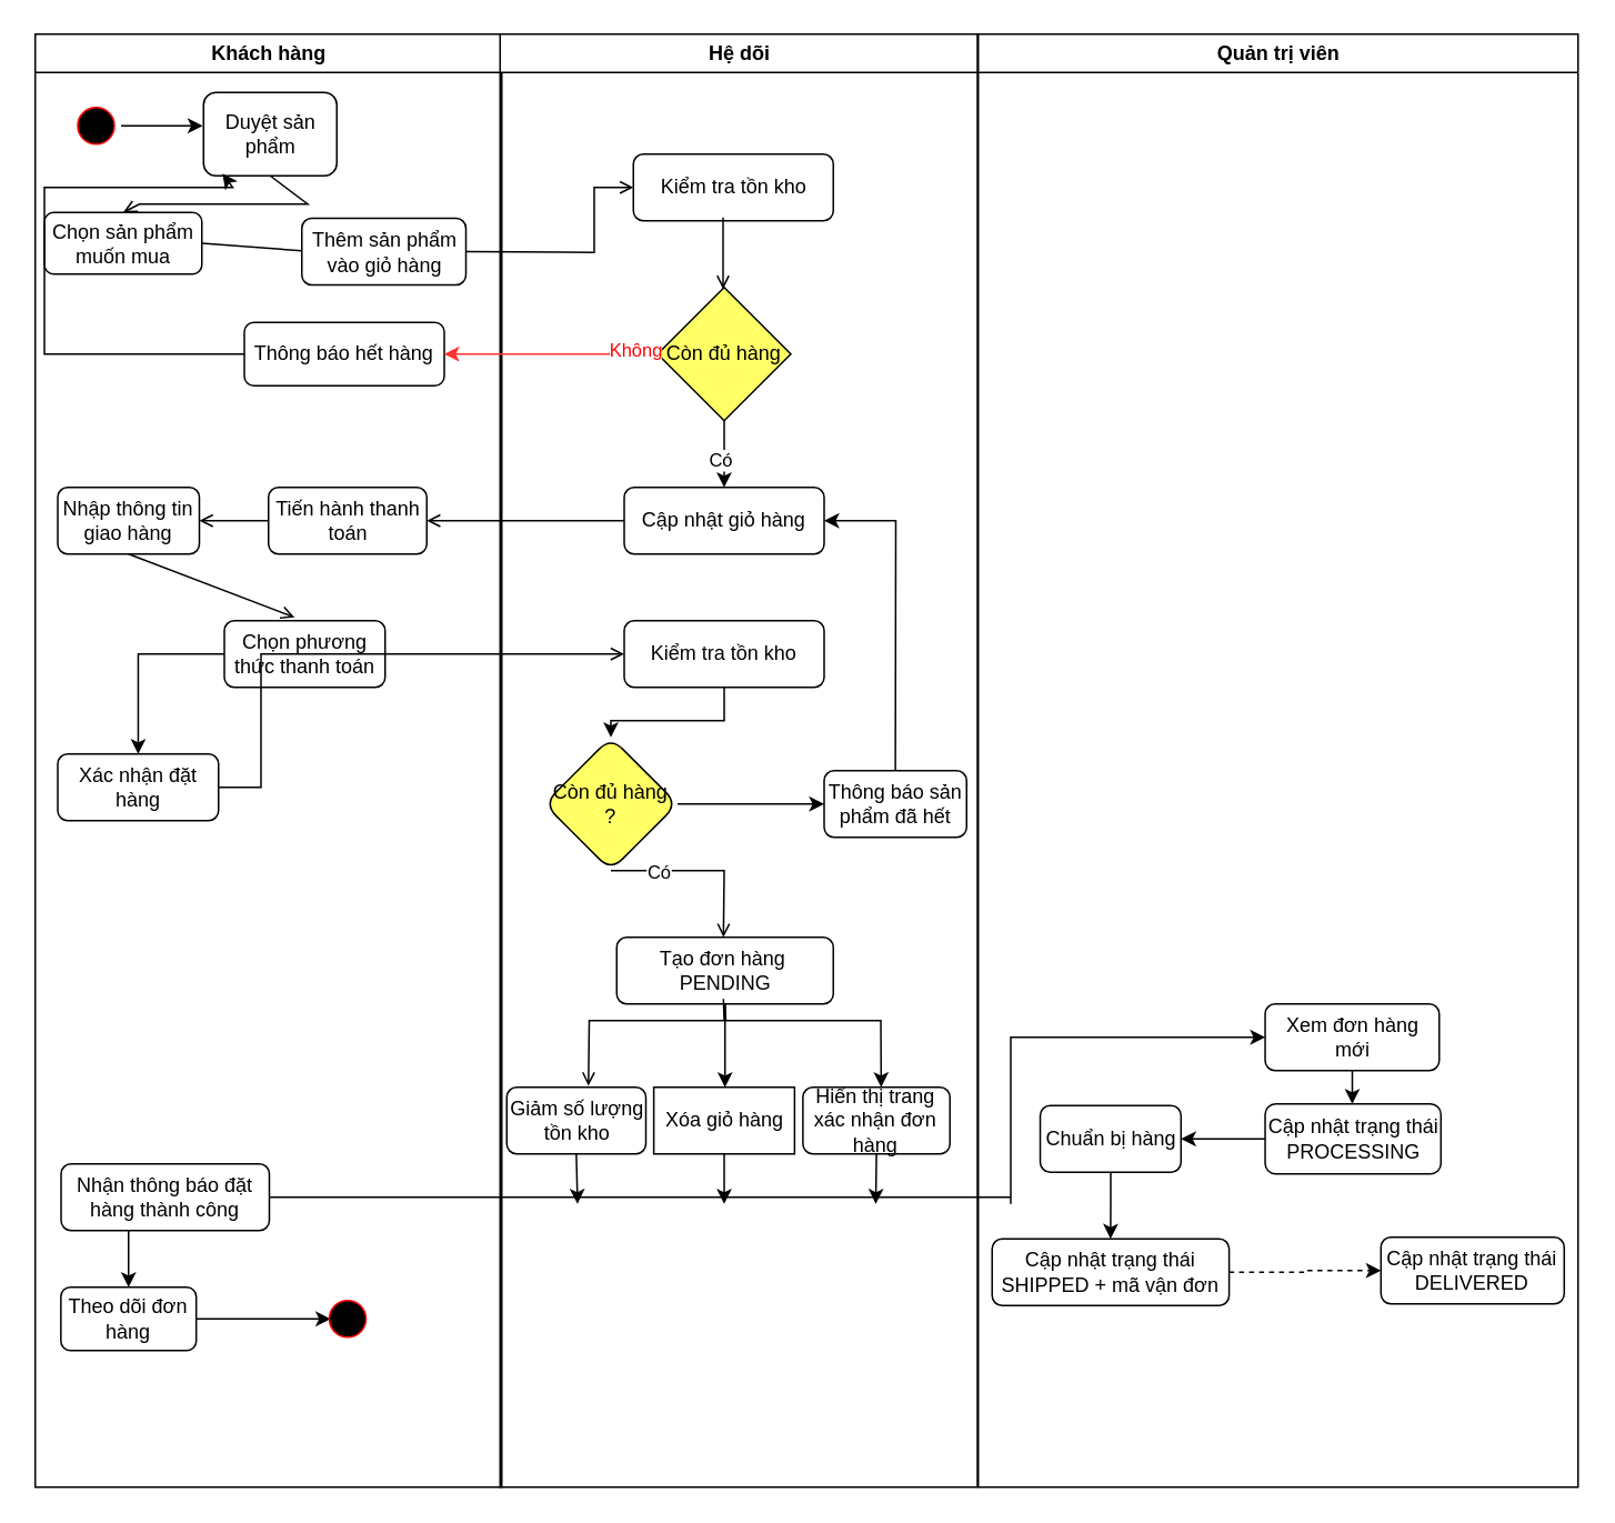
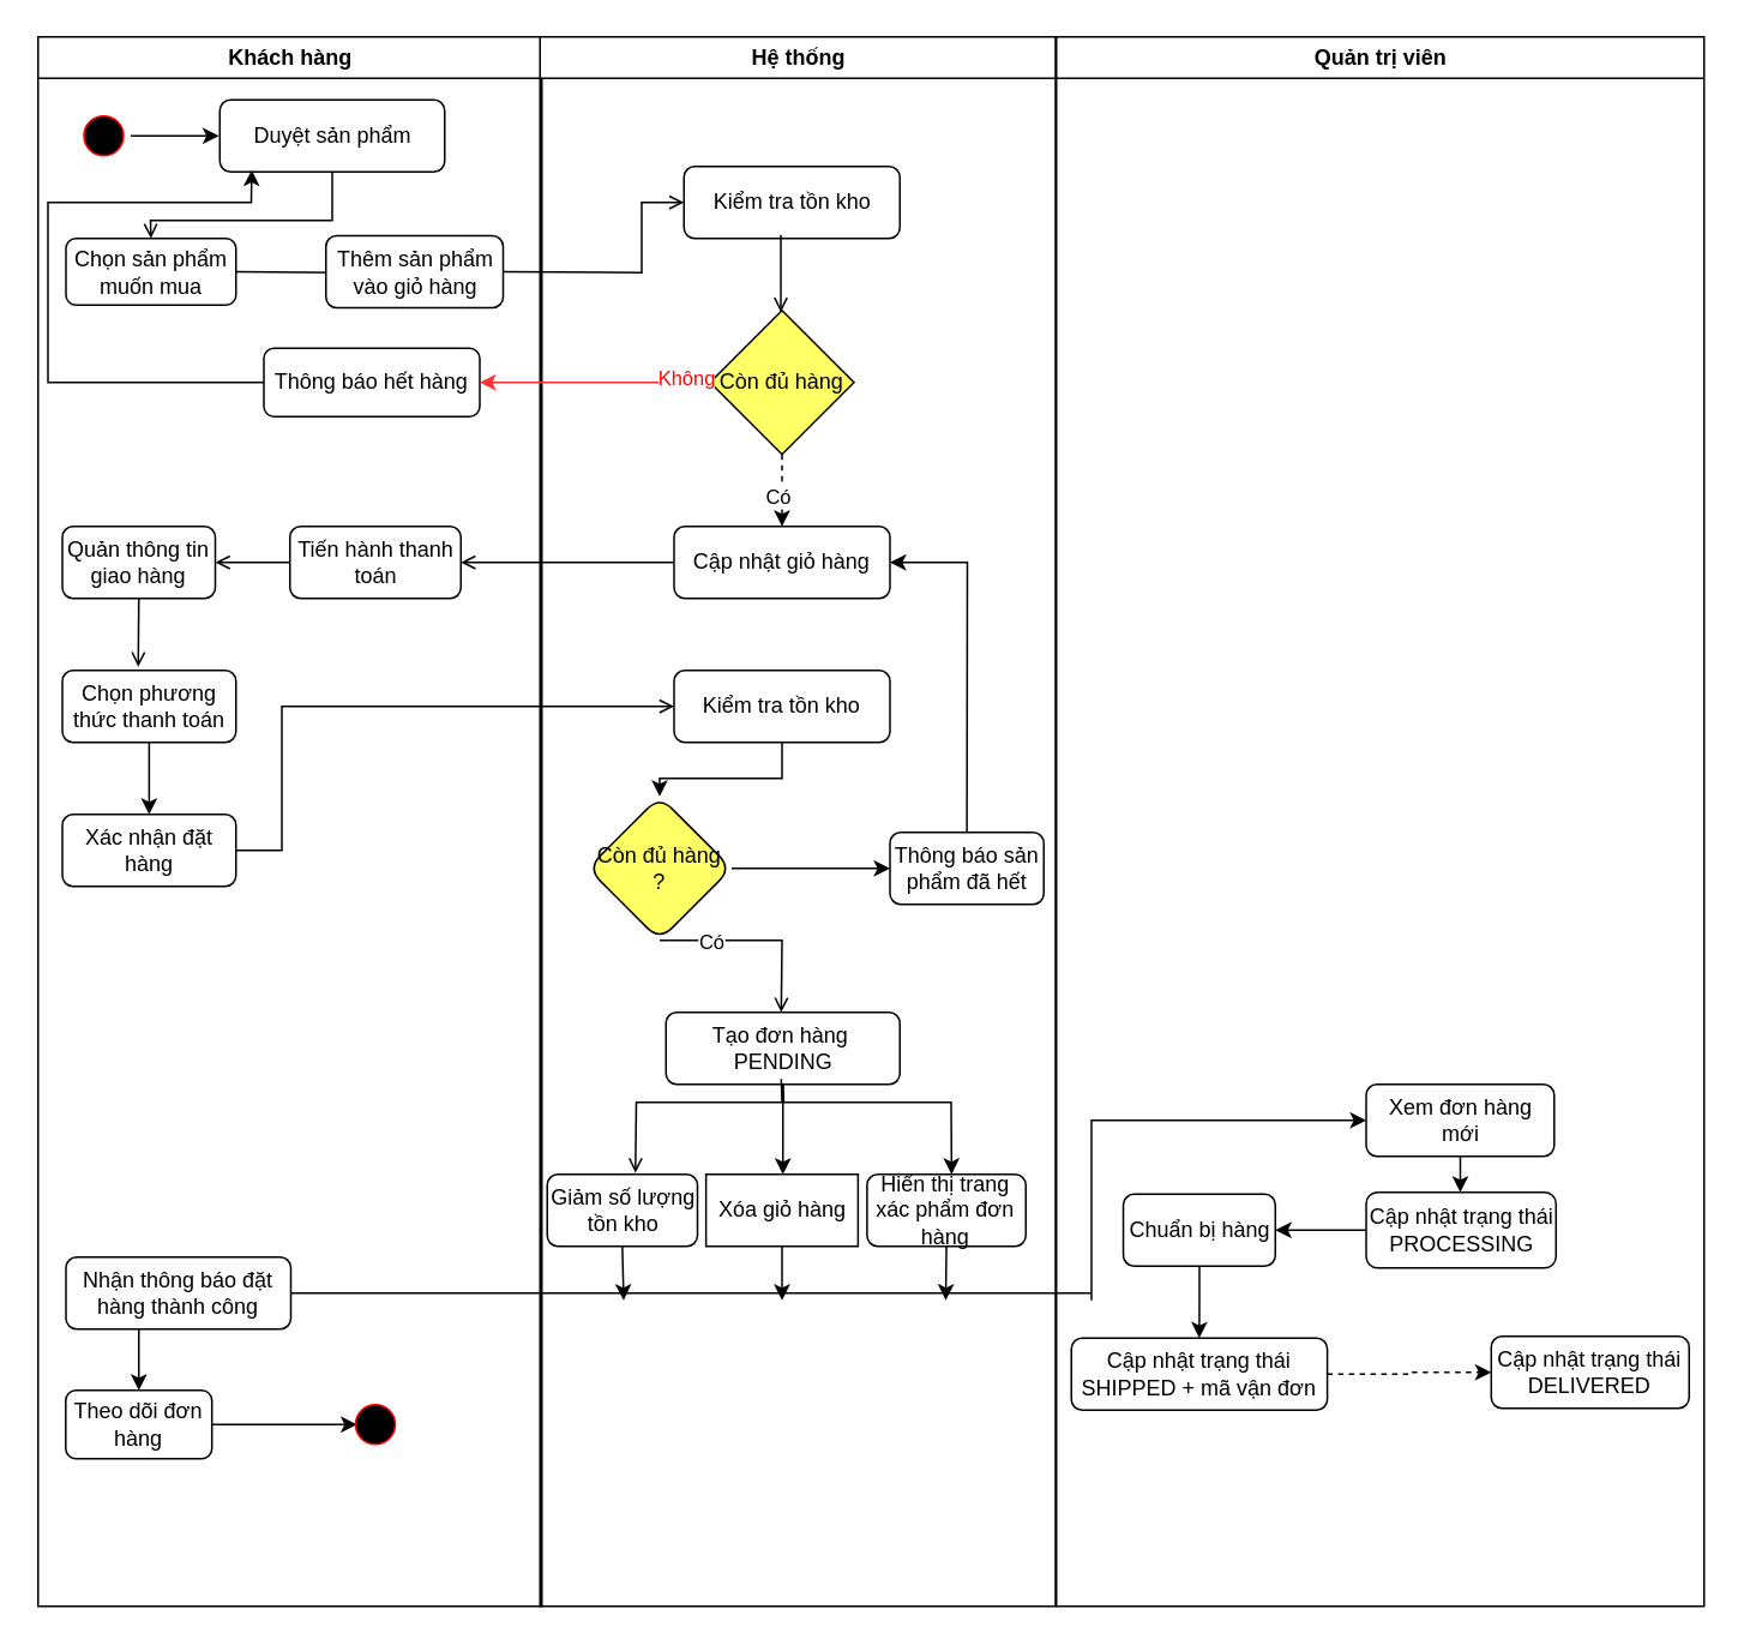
  <mxCell id="0" />
  <mxCell id="1" parent="0" />
  <mxCell id="2" value="Khách hàng" style="swimlane;whiteSpace=wrap" parent="1" vertex="1"><mxGeometry x="20.5" y="20" width="280" height="872" as="geometry" /></mxCell>
  <mxCell id="3" value="" style="edgeStyle=orthogonalEdgeStyle;rounded=0;orthogonalLoop=1;jettySize=auto;html=1;" parent="2" source="4" edge="1"><mxGeometry relative="1" as="geometry"><mxPoint x="100.5" y="55" as="targetPoint" /></mxGeometry></mxCell>
  <mxCell id="4" value="" style="ellipse;shape=startState;fillColor=#000000;strokeColor=#ff0000;" parent="2" vertex="1"><mxGeometry x="21.5" y="40" width="30" height="30" as="geometry" /></mxCell>
  <mxCell id="5" value="" style="endArrow=open;strokeColor=#000000;endFill=1;rounded=0;exitX=0.5;exitY=1;exitDx=0;exitDy=0;entryX=0.5;entryY=0;entryDx=0;entryDy=0;" parent="2" source="7" target="8" edge="1"><mxGeometry relative="1" as="geometry"><mxPoint x="160.66" y="86" as="sourcePoint" /><mxPoint x="161.16" y="118" as="targetPoint" /><Array as="points"><mxPoint x="163.5" y="102" /><mxPoint x="62.5" y="102" /></Array></mxGeometry></mxCell>
  <mxCell id="6" value="" style="endArrow=open;strokeColor=#000000;endFill=1;rounded=0;exitX=1;exitY=0.5;exitDx=0;exitDy=0;" parent="2" source="8" edge="1"><mxGeometry relative="1" as="geometry"><mxPoint x="163.16" y="155" as="sourcePoint" /><mxPoint x="173.5" y="131" as="targetPoint" /></mxGeometry></mxCell>
- <mxCell id="7" value="Duyệt sản phẩm" style="rounded=1;whiteSpace=wrap;html=1;" parent="2" vertex="1"><mxGeometry x="101" y="35" width="80" height="50" as="geometry" /></mxCell>
- <mxCell id="8" value="Chọn sản phẩm muốn mua" style="rounded=1;whiteSpace=wrap;html=1;" parent="2" vertex="1"><mxGeometry x="5.5" y="107" width="94.5" height="37" as="geometry" /></mxCell>
+ <mxCell id="7" value="Duyệt sản phẩm" style="rounded=1;whiteSpace=wrap;html=1;" parent="2" vertex="1"><mxGeometry x="101" y="35" width="125" height="40" as="geometry" /></mxCell>
+ <mxCell id="8" value="Chọn sản phẩm muốn mua" style="rounded=1;whiteSpace=wrap;html=1;" parent="2" vertex="1"><mxGeometry x="15.5" y="112" width="94.5" height="37" as="geometry" /></mxCell>
  <mxCell id="9" value="Thêm sản phẩm vào giỏ hàng" style="rounded=1;whiteSpace=wrap;html=1;" parent="2" vertex="1"><mxGeometry x="160" y="110.5" width="98.5" height="40" as="geometry" /></mxCell>
  <mxCell id="10" value="Tiến hành thanh toán" style="rounded=1;whiteSpace=wrap;html=1;" parent="2" vertex="1"><mxGeometry x="140" y="272" width="95" height="40" as="geometry" /></mxCell>
- <mxCell id="11" value="Nhập thông tin giao hàng" style="rounded=1;whiteSpace=wrap;html=1;" parent="2" vertex="1"><mxGeometry x="13.5" y="272" width="85" height="40" as="geometry" /></mxCell>
+ <mxCell id="11" value="Quản thông tin giao hàng" style="rounded=1;whiteSpace=wrap;html=1;" parent="2" vertex="1"><mxGeometry x="13.5" y="272" width="85" height="40" as="geometry" /></mxCell>
  <mxCell id="12" value="" style="endArrow=open;strokeColor=#000000;endFill=1;rounded=0;exitX=0;exitY=0.5;exitDx=0;exitDy=0;entryX=1;entryY=0.5;entryDx=0;entryDy=0;" parent="2" source="10" target="11" edge="1"><mxGeometry relative="1" as="geometry"><mxPoint x="163.16" y="395" as="sourcePoint" /><mxPoint x="105.5" y="292" as="targetPoint" /></mxGeometry></mxCell>
  <mxCell id="13" value="" style="edgeStyle=orthogonalEdgeStyle;rounded=0;orthogonalLoop=1;jettySize=auto;html=1;" parent="2" source="14" target="18" edge="1"><mxGeometry relative="1" as="geometry" /></mxCell>
- <mxCell id="14" value="Chọn phương thức thanh toán" style="rounded=1;whiteSpace=wrap;html=1;" parent="2" vertex="1"><mxGeometry x="113.5" y="352" width="96.5" height="40" as="geometry" /></mxCell>
+ <mxCell id="14" value="Chọn phương thức thanh toán" style="rounded=1;whiteSpace=wrap;html=1;" parent="2" vertex="1"><mxGeometry x="13.5" y="352" width="96.5" height="40" as="geometry" /></mxCell>
  <mxCell id="15" value="" style="endArrow=open;strokeColor=#000000;endFill=1;rounded=0;exitX=0.5;exitY=1;exitDx=0;exitDy=0;entryX=0.437;entryY=-0.05;entryDx=0;entryDy=0;entryPerimeter=0;" parent="2" source="11" target="14" edge="1"><mxGeometry relative="1" as="geometry"><mxPoint x="163.16" y="473" as="sourcePoint" /><mxPoint x="163.66" y="515" as="targetPoint" /></mxGeometry></mxCell>
  <mxCell id="16" value="Thông báo hết hàng" style="rounded=1;whiteSpace=wrap;html=1;fillColor=#FFFFFF;" parent="2" vertex="1"><mxGeometry x="125.5" y="173" width="120" height="38" as="geometry" /></mxCell>
  <mxCell id="17" value="" style="endArrow=classic;html=1;rounded=0;exitX=0;exitY=0.5;exitDx=0;exitDy=0;entryX=0.142;entryY=0.973;entryDx=0;entryDy=0;entryPerimeter=0;" parent="2" source="16" target="7" edge="1"><mxGeometry width="50" height="50" relative="1" as="geometry"><mxPoint x="401.5" y="277" as="sourcePoint" /><mxPoint x="451.5" y="227" as="targetPoint" /><Array as="points"><mxPoint x="5.5" y="192" /><mxPoint x="5.5" y="92" /><mxPoint x="118.5" y="92" /></Array></mxGeometry></mxCell>
  <mxCell id="18" value="Xác nhận đặt hàng" style="rounded=1;whiteSpace=wrap;html=1;" parent="2" vertex="1"><mxGeometry x="13.5" y="432" width="96.5" height="40" as="geometry" /></mxCell>
  <mxCell id="19" value="" style="edgeStyle=orthogonalEdgeStyle;rounded=0;orthogonalLoop=1;jettySize=auto;html=1;exitX=0.324;exitY=0.85;exitDx=0;exitDy=0;exitPerimeter=0;" parent="2" source="20" edge="1"><mxGeometry relative="1" as="geometry"><mxPoint x="55.5" y="722" as="sourcePoint" /><mxPoint x="56.019" y="752" as="targetPoint" /></mxGeometry></mxCell>
  <mxCell id="20" value="Nhận thông báo đặt hàng thành công" style="rounded=1;whiteSpace=wrap;html=1;" parent="2" vertex="1"><mxGeometry x="15.5" y="678" width="125" height="40" as="geometry" /></mxCell>
  <mxCell id="21" value="" style="edgeStyle=orthogonalEdgeStyle;rounded=0;orthogonalLoop=1;jettySize=auto;html=1;" parent="2" source="22" edge="1"><mxGeometry relative="1" as="geometry"><mxPoint x="177.255" y="771" as="targetPoint" /></mxGeometry></mxCell>
  <mxCell id="22" value="Theo dõi đơn hàng" style="whiteSpace=wrap;html=1;rounded=1;" parent="2" vertex="1"><mxGeometry x="15.38" y="752" width="81.25" height="38" as="geometry" /></mxCell>
  <mxCell id="23" value="" style="ellipse;shape=startState;fillColor=#000000;strokeColor=#ff0000;" parent="2" vertex="1"><mxGeometry x="172.5" y="756" width="30" height="30" as="geometry" /></mxCell>
- <mxCell id="24" value="Hệ dõi" style="swimlane;whiteSpace=wrap" parent="1" vertex="1"><mxGeometry x="299.5" y="20" width="286.5" height="872" as="geometry" /></mxCell>
+ <mxCell id="24" value="Hệ thống" style="swimlane;whiteSpace=wrap" parent="1" vertex="1"><mxGeometry x="299.5" y="20" width="286.5" height="872" as="geometry" /></mxCell>
  <mxCell id="25" value="Kiểm tra tồn kho" style="rounded=1;whiteSpace=wrap;html=1;" parent="24" vertex="1"><mxGeometry x="80" y="72" width="120" height="40" as="geometry" /></mxCell>
  <mxCell id="26" value="" style="endArrow=open;strokeColor=#000000;endFill=1;rounded=0;exitX=0.5;exitY=1;exitDx=0;exitDy=0;entryX=0.5;entryY=0;entryDx=0;entryDy=0;" parent="24" edge="1"><mxGeometry relative="1" as="geometry"><mxPoint x="133.83" y="110" as="sourcePoint" /><mxPoint x="133.83" y="153" as="targetPoint" /></mxGeometry></mxCell>
  <mxCell id="27" value="Cập nhật giỏ hàng" style="rounded=1;whiteSpace=wrap;html=1;" parent="24" vertex="1"><mxGeometry x="74.5" y="272" width="120" height="40" as="geometry" /></mxCell>
  <mxCell id="28" value="" style="edgeStyle=orthogonalEdgeStyle;rounded=0;orthogonalLoop=1;jettySize=auto;html=1;" parent="24" source="29" target="41" edge="1"><mxGeometry relative="1" as="geometry" /></mxCell>
  <mxCell id="29" value="Kiểm tra tồn kho" style="rounded=1;whiteSpace=wrap;html=1;" parent="24" vertex="1"><mxGeometry x="74.5" y="352" width="120" height="40" as="geometry" /></mxCell>
  <mxCell id="30" value="" style="edgeStyle=orthogonalEdgeStyle;rounded=0;orthogonalLoop=1;jettySize=auto;html=1;" parent="24" source="31" target="33" edge="1"><mxGeometry relative="1" as="geometry"><Array as="points"><mxPoint x="135" y="592" /><mxPoint x="135" y="592" /></Array></mxGeometry></mxCell>
  <mxCell id="31" value="Tạo đơn hàng&amp;nbsp; PENDING" style="rounded=1;whiteSpace=wrap;html=1;" parent="24" vertex="1"><mxGeometry x="70" y="542" width="130" height="40" as="geometry" /></mxCell>
  <mxCell id="32" value="Giảm số lượng tồn kho" style="rounded=1;whiteSpace=wrap;html=1;" parent="24" vertex="1"><mxGeometry x="4" y="632" width="83.5" height="40" as="geometry" /></mxCell>
  <mxCell id="33" value="Xóa giỏ hàng" style="whiteSpace=wrap;html=1;rounded=0;" parent="24" vertex="1"><mxGeometry x="92.25" y="632" width="84.5" height="40" as="geometry" /></mxCell>
  <mxCell id="34" value="" style="endArrow=open;strokeColor=#000000;endFill=1;rounded=0;exitX=0.5;exitY=1;exitDx=0;exitDy=0;entryX=0.5;entryY=0;entryDx=0;entryDy=0;" parent="24" edge="1" source="41"><mxGeometry relative="1" as="geometry"><mxPoint x="134.05" y="499" as="sourcePoint" /><mxPoint x="134.05" y="542" as="targetPoint" /><Array as="points"><mxPoint x="134.5" y="502" /></Array></mxGeometry></mxCell>
  <mxCell id="35" value="Có" style="edgeLabel;html=1;align=center;verticalAlign=middle;resizable=0;points=[];" parent="34" vertex="1" connectable="0"><mxGeometry x="-0.474" relative="1" as="geometry"><mxPoint as="offset" /></mxGeometry></mxCell>
  <mxCell id="36" value="" style="endArrow=open;strokeColor=#000000;endFill=1;rounded=0;exitX=0.5;exitY=1;exitDx=0;exitDy=0;entryX=0.587;entryY=-0.021;entryDx=0;entryDy=0;entryPerimeter=0;" parent="24" target="32" edge="1"><mxGeometry relative="1" as="geometry"><mxPoint x="134.05" y="579" as="sourcePoint" /><mxPoint x="134.05" y="622" as="targetPoint" /><Array as="points"><mxPoint x="134.5" y="592" /><mxPoint x="53.5" y="592" /></Array></mxGeometry></mxCell>
- <mxCell id="37" value="Hiển thị trang xác nhận đơn hàng" style="rounded=1;whiteSpace=wrap;html=1;" parent="24" vertex="1"><mxGeometry x="181.75" y="632" width="88.25" height="40" as="geometry" /></mxCell>
- <mxCell id="38" value="" style="edgeStyle=orthogonalEdgeStyle;rounded=0;orthogonalLoop=1;jettySize=auto;html=1;fillColor=#FF3333;strokeColor=#000000;" parent="24" source="40" target="27" edge="1"><mxGeometry relative="1" as="geometry" /></mxCell>
+ <mxCell id="37" value="Hiển thị trang xác phẩm đơn hàng" style="rounded=1;whiteSpace=wrap;html=1;" parent="24" vertex="1"><mxGeometry x="181.75" y="632" width="88.25" height="40" as="geometry" /></mxCell>
+ <mxCell id="38" value="" style="edgeStyle=orthogonalEdgeStyle;rounded=0;orthogonalLoop=1;jettySize=auto;html=1;fillColor=#FF3333;strokeColor=#000000;dashed=1;" parent="24" source="40" target="27" edge="1"><mxGeometry relative="1" as="geometry" /></mxCell>
  <mxCell id="39" value="Có" style="edgeLabel;html=1;align=center;verticalAlign=middle;resizable=0;points=[];" parent="38" vertex="1" connectable="0"><mxGeometry x="0.165" y="-3" relative="1" as="geometry"><mxPoint as="offset" /></mxGeometry></mxCell>
  <mxCell id="40" value="Còn đủ hàng" style="rhombus;whiteSpace=wrap;html=1;fillColor=#FFFF66;" parent="24" vertex="1"><mxGeometry x="94.5" y="152" width="80" height="80" as="geometry" /></mxCell>
  <mxCell id="41" value="Còn đủ hàng ?" style="rhombus;whiteSpace=wrap;html=1;rounded=1;fillColor=#FFFF66;" parent="24" vertex="1"><mxGeometry x="26.5" y="422" width="80" height="80" as="geometry" /></mxCell>
  <mxCell id="42" value="" style="endArrow=classic;html=1;rounded=0;exitX=0.5;exitY=1;exitDx=0;exitDy=0;entryX=0.5;entryY=0;entryDx=0;entryDy=0;" parent="24" source="31" edge="1"><mxGeometry width="50" height="50" relative="1" as="geometry"><mxPoint x="236.5" y="602" as="sourcePoint" /><mxPoint x="228.75" y="632" as="targetPoint" /><Array as="points"><mxPoint x="135.5" y="592" /><mxPoint x="228.5" y="592" /></Array></mxGeometry></mxCell>
  <mxCell id="43" value="" style="endArrow=none;html=1;rounded=0;entryX=1;entryY=0.5;entryDx=0;entryDy=0;" parent="24" target="20" edge="1"><mxGeometry width="50" height="50" relative="1" as="geometry"><mxPoint x="306.5" y="698" as="sourcePoint" /><mxPoint x="-80" y="758" as="targetPoint" /><Array as="points"><mxPoint x="-40" y="698" /></Array></mxGeometry></mxCell>
  <mxCell id="44" value="Thông báo sản phẩm đã hết" style="rounded=1;whiteSpace=wrap;html=1;" parent="24" vertex="1"><mxGeometry x="194.5" y="442" width="85.5" height="40" as="geometry" /></mxCell>
  <mxCell id="45" value="" style="endArrow=classic;html=1;rounded=0;exitX=1;exitY=0.5;exitDx=0;exitDy=0;entryX=0;entryY=0.5;entryDx=0;entryDy=0;" edge="1" parent="24" source="41" target="44"><mxGeometry width="50" height="50" relative="1" as="geometry"><mxPoint x="106.5" y="482" as="sourcePoint" /><mxPoint x="156.5" y="432" as="targetPoint" /></mxGeometry></mxCell>
  <mxCell id="46" value="" style="endArrow=classic;html=1;rounded=0;exitX=0.5;exitY=0;exitDx=0;exitDy=0;entryX=1;entryY=0.5;entryDx=0;entryDy=0;" edge="1" parent="24" source="44" target="27"><mxGeometry width="50" height="50" relative="1" as="geometry"><mxPoint x="146.5" y="482" as="sourcePoint" /><mxPoint x="196.5" y="432" as="targetPoint" /><Array as="points"><mxPoint x="237.5" y="292" /></Array></mxGeometry></mxCell>
  <mxCell id="47" value="Quản trị viên" style="swimlane;whiteSpace=wrap;startSize=23;" parent="1" vertex="1"><mxGeometry x="586.5" y="20" width="360.01" height="872" as="geometry" /></mxCell>
  <mxCell id="48" value="" style="edgeStyle=orthogonalEdgeStyle;rounded=0;orthogonalLoop=1;jettySize=auto;html=1;" parent="47" source="49" target="51" edge="1"><mxGeometry relative="1" as="geometry" /></mxCell>
  <mxCell id="49" value="Xem đơn hàng mới" style="rounded=1;whiteSpace=wrap;html=1;" parent="47" vertex="1"><mxGeometry x="172.19" y="582" width="104.5" height="40" as="geometry" /></mxCell>
  <mxCell id="50" value="" style="edgeStyle=orthogonalEdgeStyle;rounded=0;orthogonalLoop=1;jettySize=auto;html=1;" parent="47" source="51" target="53" edge="1"><mxGeometry relative="1" as="geometry" /></mxCell>
  <mxCell id="51" value="Cập nhật trạng thái PROCESSING" style="whiteSpace=wrap;html=1;rounded=1;" parent="47" vertex="1"><mxGeometry x="172.19" y="642" width="105.5" height="42" as="geometry" /></mxCell>
  <mxCell id="52" value="" style="edgeStyle=orthogonalEdgeStyle;rounded=0;orthogonalLoop=1;jettySize=auto;html=1;" parent="47" source="53" target="55" edge="1"><mxGeometry relative="1" as="geometry" /></mxCell>
  <mxCell id="53" value="Chuẩn bị hàng" style="rounded=1;whiteSpace=wrap;html=1;" parent="47" vertex="1"><mxGeometry x="37.19" y="643" width="84.5" height="40" as="geometry" /></mxCell>
  <mxCell id="54" value="" style="edgeStyle=orthogonalEdgeStyle;rounded=0;orthogonalLoop=1;jettySize=auto;html=1;dashed=1;" parent="47" source="55" target="56" edge="1"><mxGeometry relative="1" as="geometry" /></mxCell>
  <mxCell id="55" value="Cập nhật trạng thái SHIPPED + mã vận đơn" style="whiteSpace=wrap;html=1;rounded=1;" parent="47" vertex="1"><mxGeometry x="8.32" y="723" width="142.25" height="40" as="geometry" /></mxCell>
  <mxCell id="56" value="Cập nhật trạng thái DELIVERED" style="whiteSpace=wrap;html=1;rounded=1;" parent="47" vertex="1"><mxGeometry x="241.7" y="722" width="109.99" height="40" as="geometry" /></mxCell>
  <mxCell id="57" value="" style="endArrow=open;strokeColor=#000000;endFill=1;rounded=0;exitX=1;exitY=0.5;exitDx=0;exitDy=0;entryX=0;entryY=0.5;entryDx=0;entryDy=0;" parent="1" source="9" target="25" edge="1"><mxGeometry relative="1" as="geometry"><mxPoint x="200.5" y="318.44" as="sourcePoint" /><mxPoint x="316" y="318.44" as="targetPoint" /><Array as="points"><mxPoint x="356" y="151" /><mxPoint x="356" y="112" /></Array></mxGeometry></mxCell>
  <mxCell id="58" value="" style="endArrow=open;strokeColor=#000000;endFill=1;rounded=0;exitX=0;exitY=0.5;exitDx=0;exitDy=0;entryX=1;entryY=0.5;entryDx=0;entryDy=0;" parent="1" source="27" target="10" edge="1"><mxGeometry relative="1" as="geometry"><mxPoint x="356" y="242" as="sourcePoint" /><mxPoint x="216" y="372" as="targetPoint" /></mxGeometry></mxCell>
  <mxCell id="59" value="" style="endArrow=open;strokeColor=#000000;endFill=1;rounded=0;exitX=1;exitY=0.5;exitDx=0;exitDy=0;entryX=0;entryY=0.5;entryDx=0;entryDy=0;" parent="1" source="18" target="29" edge="1"><mxGeometry relative="1" as="geometry"><mxPoint x="227" y="572" as="sourcePoint" /><mxPoint x="386" y="372" as="targetPoint" /><Array as="points"><mxPoint x="156" y="472" /><mxPoint x="156" y="392" /></Array></mxGeometry></mxCell>
  <mxCell id="60" value="" style="edgeStyle=orthogonalEdgeStyle;rounded=0;orthogonalLoop=1;jettySize=auto;html=1;strokeColor=#FF3333;" parent="1" source="40" target="16" edge="1"><mxGeometry relative="1" as="geometry"><Array as="points"><mxPoint x="296" y="212" /><mxPoint x="296" y="212" /></Array></mxGeometry></mxCell>
  <mxCell id="61" value="&lt;font style=&quot;color: light-dark(rgb(252, 3, 3), rgb(237, 237, 237));&quot;&gt;Không&lt;/font&gt;" style="edgeLabel;html=1;align=center;verticalAlign=middle;resizable=0;points=[];" parent="60" vertex="1" connectable="0"><mxGeometry x="-0.789" y="-3" relative="1" as="geometry"><mxPoint as="offset" /></mxGeometry></mxCell>
  <mxCell id="62" value="" style="endArrow=classic;html=1;rounded=0;exitX=0.5;exitY=1;exitDx=0;exitDy=0;" parent="1" source="37" edge="1"><mxGeometry width="50" height="50" relative="1" as="geometry"><mxPoint x="616" y="592" as="sourcePoint" /><mxPoint x="525" y="722" as="targetPoint" /></mxGeometry></mxCell>
  <mxCell id="63" value="" style="endArrow=classic;html=1;rounded=0;exitX=0.5;exitY=1;exitDx=0;exitDy=0;" parent="1" source="33" edge="1"><mxGeometry width="50" height="50" relative="1" as="geometry"><mxPoint x="535" y="702" as="sourcePoint" /><mxPoint x="434" y="722" as="targetPoint" /></mxGeometry></mxCell>
  <mxCell id="64" value="" style="endArrow=classic;html=1;rounded=0;exitX=0.5;exitY=1;exitDx=0;exitDy=0;" parent="1" source="32" edge="1"><mxGeometry width="50" height="50" relative="1" as="geometry"><mxPoint x="444" y="702" as="sourcePoint" /><mxPoint x="346" y="722" as="targetPoint" /></mxGeometry></mxCell>
  <mxCell id="65" value="" style="endArrow=classic;html=1;rounded=0;entryX=0;entryY=0.5;entryDx=0;entryDy=0;" edge="1" parent="1" target="49"><mxGeometry width="50" height="50" relative="1" as="geometry"><mxPoint x="606" y="722" as="sourcePoint" /><mxPoint x="726" y="602" as="targetPoint" /><Array as="points"><mxPoint x="606" y="622" /></Array></mxGeometry></mxCell>
